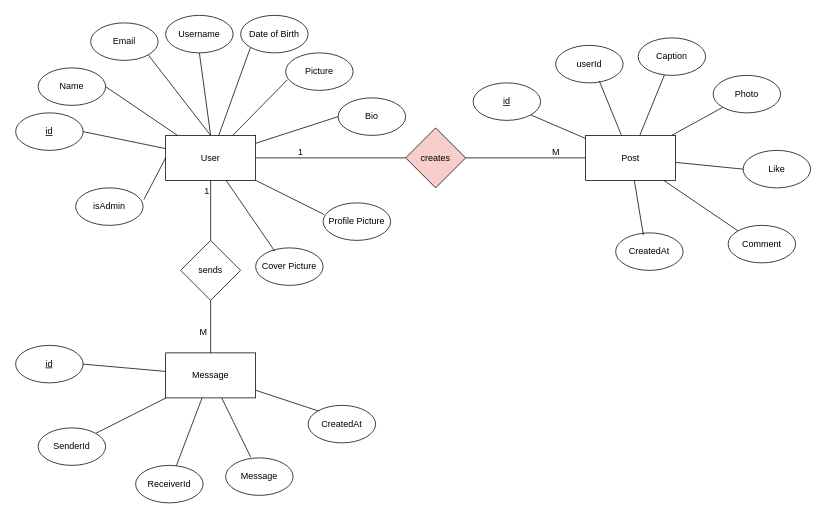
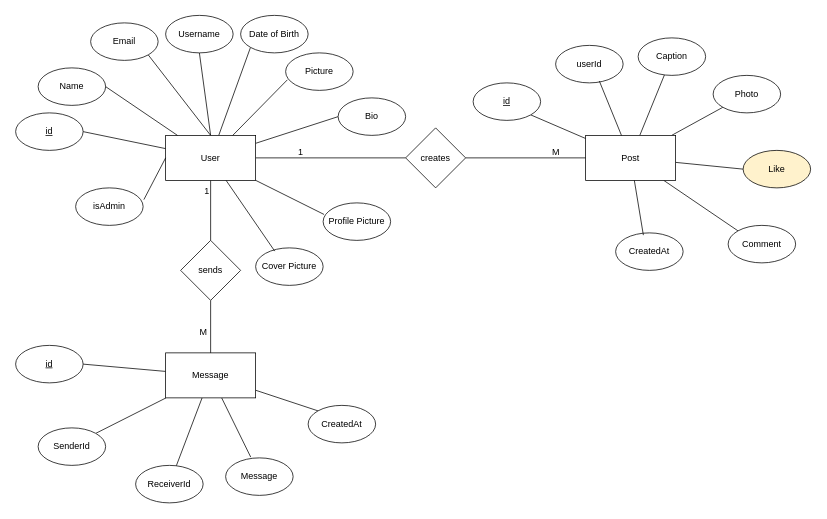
  <mxCell id="0" />
  <mxCell id="1" parent="0" />
  <mxCell id="2" style="edgeStyle=none;html=1;exitX=0.5;exitY=0;exitDx=0;exitDy=0;entryX=1;entryY=1;entryDx=0;entryDy=0;endArrow=none;endFill=0;" parent="1" source="9" target="12" edge="1"><mxGeometry relative="1" as="geometry" /></mxCell>
  <mxCell id="3" style="edgeStyle=none;html=1;exitX=0.5;exitY=0;exitDx=0;exitDy=0;entryX=0.5;entryY=1;entryDx=0;entryDy=0;endArrow=none;endFill=0;" parent="1" source="9" target="13" edge="1"><mxGeometry relative="1" as="geometry" /></mxCell>
  <mxCell id="4" style="edgeStyle=none;html=1;entryX=1;entryY=0.5;entryDx=0;entryDy=0;endArrow=none;endFill=0;" parent="1" source="9" target="10" edge="1"><mxGeometry relative="1" as="geometry" /></mxCell>
  <mxCell id="5" style="edgeStyle=none;html=1;entryX=0;entryY=1;entryDx=0;entryDy=0;endArrow=none;endFill=0;" parent="1" source="9" target="14" edge="1"><mxGeometry relative="1" as="geometry" /></mxCell>
  <mxCell id="6" style="edgeStyle=none;html=1;entryX=0;entryY=0.5;entryDx=0;entryDy=0;endArrow=none;endFill=0;" parent="1" source="9" target="18" edge="1"><mxGeometry relative="1" as="geometry" /></mxCell>
  <mxCell id="7" style="edgeStyle=none;html=1;entryX=0;entryY=0.5;entryDx=0;entryDy=0;endArrow=none;endFill=0;" parent="1" source="9" target="39" edge="1"><mxGeometry relative="1" as="geometry" /></mxCell>
  <mxCell id="8" style="edgeStyle=none;html=1;entryX=0.5;entryY=0;entryDx=0;entryDy=0;endArrow=none;endFill=0;" parent="1" source="9" target="52" edge="1"><mxGeometry relative="1" as="geometry" /></mxCell>
  <mxCell id="9" value="User" style="rounded=0;whiteSpace=wrap;html=1;" parent="1" vertex="1"><mxGeometry x="220" y="180" width="120" height="60" as="geometry" /></mxCell>
  <mxCell id="10" value="&lt;u&gt;id&lt;/u&gt;" style="ellipse;whiteSpace=wrap;html=1;" parent="1" vertex="1"><mxGeometry x="20" y="150" width="90" height="50" as="geometry" /></mxCell>
  <mxCell id="11" value="Name" style="ellipse;whiteSpace=wrap;html=1;" parent="1" vertex="1"><mxGeometry x="50" y="90" width="90" height="50" as="geometry" /></mxCell>
  <mxCell id="12" value="Email" style="ellipse;whiteSpace=wrap;html=1;" parent="1" vertex="1"><mxGeometry y="30" width="90" height="50" as="geometry" x="120" /></mxCell>
  <mxCell id="13" value="Username" style="ellipse;whiteSpace=wrap;html=1;" parent="1" vertex="1"><mxGeometry x="220" y="20" width="90" height="50" as="geometry" /></mxCell>
  <mxCell id="14" value="Date of Birth" style="ellipse;whiteSpace=wrap;html=1;" parent="1" vertex="1"><mxGeometry x="320" y="20" width="90" height="50" as="geometry" /></mxCell>
  <mxCell id="15" value="Picture" style="ellipse;whiteSpace=wrap;html=1;" parent="1" vertex="1"><mxGeometry x="380" y="70" width="90" height="50" as="geometry" /></mxCell>
  <mxCell id="16" value="Profile Picture" style="ellipse;whiteSpace=wrap;html=1;" parent="1" vertex="1"><mxGeometry x="430" y="270" width="90" height="50" as="geometry" /></mxCell>
  <mxCell id="17" value="Cover Picture" style="ellipse;whiteSpace=wrap;html=1;" parent="1" vertex="1"><mxGeometry x="340" y="330" width="90" height="50" as="geometry" /></mxCell>
  <mxCell id="18" value="Bio" style="ellipse;whiteSpace=wrap;html=1;" parent="1" vertex="1"><mxGeometry x="450" y="130" width="90" height="50" as="geometry" /></mxCell>
  <mxCell id="19" style="edgeStyle=none;html=1;entryX=1;entryY=0.5;entryDx=0;entryDy=0;endArrow=none;endFill=0;" parent="1" source="9" target="11" edge="1"><mxGeometry relative="1" as="geometry" /></mxCell>
  <mxCell id="20" style="edgeStyle=none;html=1;entryX=0.026;entryY=0.718;entryDx=0;entryDy=0;entryPerimeter=0;endArrow=none;endFill=0;" parent="1" source="9" target="15" edge="1"><mxGeometry relative="1" as="geometry" /></mxCell>
  <mxCell id="21" style="edgeStyle=none;html=1;entryX=0.014;entryY=0.309;entryDx=0;entryDy=0;entryPerimeter=0;endArrow=none;endFill=0;" parent="1" source="9" target="16" edge="1"><mxGeometry relative="1" as="geometry" /></mxCell>
  <mxCell id="22" style="edgeStyle=none;html=1;entryX=0.283;entryY=0.087;entryDx=0;entryDy=0;entryPerimeter=0;endArrow=none;endFill=0;" parent="1" source="9" target="17" edge="1"><mxGeometry relative="1" as="geometry" /></mxCell>
  <mxCell id="23" style="edgeStyle=none;html=1;entryX=1;entryY=1;entryDx=0;entryDy=0;endArrow=none;endFill=0;" parent="1" source="28" target="29" edge="1"><mxGeometry relative="1" as="geometry" /></mxCell>
  <mxCell id="24" style="edgeStyle=none;html=1;endArrow=none;endFill=0;" parent="1" source="28" target="31" edge="1"><mxGeometry relative="1" as="geometry" /></mxCell>
  <mxCell id="25" style="edgeStyle=none;html=1;endArrow=none;endFill=0;" parent="1" source="28" target="32" edge="1"><mxGeometry relative="1" as="geometry" /></mxCell>
  <mxCell id="26" style="edgeStyle=none;html=1;entryX=0;entryY=0.5;entryDx=0;entryDy=0;endArrow=none;endFill=0;" parent="1" source="28" target="33" edge="1"><mxGeometry relative="1" as="geometry" /></mxCell>
  <mxCell id="27" style="edgeStyle=none;html=1;entryX=0;entryY=0;entryDx=0;entryDy=0;endArrow=none;endFill=0;" parent="1" source="28" target="34" edge="1"><mxGeometry relative="1" as="geometry" /></mxCell>
  <mxCell id="28" value="Post" style="rounded=0;whiteSpace=wrap;html=1;" parent="1" vertex="1"><mxGeometry x="780" y="180" width="120" height="60" as="geometry" /></mxCell>
  <mxCell id="29" value="&lt;u&gt;id&lt;/u&gt;" style="ellipse;whiteSpace=wrap;html=1;" parent="1" vertex="1"><mxGeometry x="630" y="110" width="90" height="50" as="geometry" /></mxCell>
  <mxCell id="30" value="userId" style="ellipse;whiteSpace=wrap;html=1;" parent="1" vertex="1"><mxGeometry x="740" y="60" width="90" height="50" as="geometry" /></mxCell>
  <mxCell id="31" value="Caption" style="ellipse;whiteSpace=wrap;html=1;" parent="1" vertex="1"><mxGeometry x="850" width="90" height="50" as="geometry" y="50" /></mxCell>
  <mxCell id="32" value="Photo" style="ellipse;whiteSpace=wrap;html=1;" parent="1" vertex="1"><mxGeometry x="950" y="100" width="90" height="50" as="geometry" /></mxCell>
- <mxCell id="33" value="Like" style="ellipse;whiteSpace=wrap;html=1;" parent="1" vertex="1"><mxGeometry x="990" y="200" width="90" height="50" as="geometry" /></mxCell>
+ <mxCell id="33" value="Like" style="ellipse;whiteSpace=wrap;html=1;fillColor=#fff2cc;" parent="1" vertex="1"><mxGeometry x="990" y="200" width="90" height="50" as="geometry" /></mxCell>
  <mxCell id="34" value="Comment" style="ellipse;whiteSpace=wrap;html=1;" parent="1" vertex="1"><mxGeometry x="970" y="300" width="90" height="50" as="geometry" /></mxCell>
  <mxCell id="35" style="edgeStyle=none;html=1;entryX=0.648;entryY=0.953;entryDx=0;entryDy=0;entryPerimeter=0;endArrow=none;endFill=0;" parent="1" source="28" target="30" edge="1"><mxGeometry relative="1" as="geometry" /></mxCell>
  <mxCell id="36" value="CreatedAt" style="ellipse;whiteSpace=wrap;html=1;" parent="1" vertex="1"><mxGeometry x="820" y="310" width="90" height="50" as="geometry" /></mxCell>
  <mxCell id="37" style="edgeStyle=none;html=1;entryX=0.411;entryY=0.06;entryDx=0;entryDy=0;entryPerimeter=0;endArrow=none;endFill=0;" parent="1" source="28" target="36" edge="1"><mxGeometry relative="1" as="geometry" /></mxCell>
  <mxCell id="38" style="edgeStyle=none;html=1;entryX=0;entryY=0.5;entryDx=0;entryDy=0;endArrow=none;endFill=0;" parent="1" source="39" target="28" edge="1"><mxGeometry relative="1" as="geometry" /></mxCell>
- <mxCell id="39" value="creates" style="rhombus;whiteSpace=wrap;html=1;fillColor=#f8cecc;" parent="1" vertex="1"><mxGeometry x="540" y="170" width="80" height="80" as="geometry" /></mxCell>
+ <mxCell id="39" value="creates" style="rhombus;whiteSpace=wrap;html=1;" parent="1" vertex="1"><mxGeometry x="540" y="170" width="80" height="80" as="geometry" /></mxCell>
  <mxCell id="40" style="edgeStyle=none;html=1;entryX=1;entryY=0.5;entryDx=0;entryDy=0;endArrow=none;endFill=0;" parent="1" source="45" target="46" edge="1"><mxGeometry relative="1" as="geometry" /></mxCell>
  <mxCell id="41" style="edgeStyle=none;html=1;entryX=1;entryY=0;entryDx=0;entryDy=0;endArrow=none;endFill=0;" parent="1" source="45" target="47" edge="1"><mxGeometry relative="1" as="geometry" /></mxCell>
  <mxCell id="42" style="edgeStyle=none;html=1;endArrow=none;endFill=0;" parent="1" source="45" target="48" edge="1"><mxGeometry relative="1" as="geometry" /></mxCell>
  <mxCell id="43" style="edgeStyle=none;html=1;entryX=0.372;entryY=-0.02;entryDx=0;entryDy=0;entryPerimeter=0;endArrow=none;endFill=0;" parent="1" source="45" target="49" edge="1"><mxGeometry relative="1" as="geometry" /></mxCell>
  <mxCell id="44" style="edgeStyle=none;html=1;entryX=0;entryY=0;entryDx=0;entryDy=0;endArrow=none;endFill=0;" parent="1" source="45" target="50" edge="1"><mxGeometry relative="1" as="geometry" /></mxCell>
  <mxCell id="45" value="Message" style="rounded=0;whiteSpace=wrap;html=1;" parent="1" vertex="1"><mxGeometry x="220" y="470" width="120" height="60" as="geometry" /></mxCell>
  <mxCell id="46" value="&lt;u&gt;id&lt;/u&gt;" style="ellipse;whiteSpace=wrap;html=1;" parent="1" vertex="1"><mxGeometry x="20" y="460" width="90" height="50" as="geometry" /></mxCell>
  <mxCell id="47" value="SenderId" style="ellipse;whiteSpace=wrap;html=1;" parent="1" vertex="1"><mxGeometry x="50" y="570" width="90" height="50" as="geometry" /></mxCell>
  <mxCell id="48" value="ReceiverId" style="ellipse;whiteSpace=wrap;html=1;" parent="1" vertex="1"><mxGeometry x="180" y="620" width="90" height="50" as="geometry" /></mxCell>
  <mxCell id="49" value="Message" style="ellipse;whiteSpace=wrap;html=1;" parent="1" vertex="1"><mxGeometry x="300" y="610" width="90" height="50" as="geometry" /></mxCell>
  <mxCell id="50" value="CreatedAt" style="ellipse;whiteSpace=wrap;html=1;" parent="1" vertex="1"><mxGeometry x="410" y="540" width="90" height="50" as="geometry" /></mxCell>
  <mxCell id="51" style="edgeStyle=none;html=1;endArrow=none;endFill=0;" parent="1" source="52" target="45" edge="1"><mxGeometry relative="1" as="geometry" /></mxCell>
  <mxCell id="52" value="sends" style="rhombus;whiteSpace=wrap;html=1;" parent="1" vertex="1"><mxGeometry x="240" y="320" width="80" height="80" as="geometry" /></mxCell>
  <mxCell id="53" value="1" style="text;html=1;align=center;verticalAlign=middle;resizable=0;points=[];autosize=1;strokeColor=none;fillColor=none;" parent="1" vertex="1"><mxGeometry x="385" y="188" width="30" height="30" as="geometry" /></mxCell>
  <mxCell id="54" value="M" style="text;html=1;align=center;verticalAlign=middle;resizable=0;points=[];autosize=1;strokeColor=none;fillColor=none;" parent="1" vertex="1"><mxGeometry x="725" y="188" width="30" height="30" as="geometry" /></mxCell>
  <mxCell id="55" value="1" style="text;html=1;align=center;verticalAlign=middle;resizable=0;points=[];autosize=1;strokeColor=none;fillColor=none;" parent="1" vertex="1"><mxGeometry x="260" y="240" width="30" height="30" as="geometry" /></mxCell>
  <mxCell id="56" value="M" style="text;html=1;align=center;verticalAlign=middle;resizable=0;points=[];autosize=1;strokeColor=none;fillColor=none;" parent="1" vertex="1"><mxGeometry x="255" y="428" width="30" height="30" as="geometry" /></mxCell>
  <mxCell id="57" value="isAdmin" style="ellipse;whiteSpace=wrap;html=1;" vertex="1" parent="1"><mxGeometry x="100" y="250" width="90" height="50" as="geometry" /></mxCell>
  <mxCell id="58" style="edgeStyle=none;html=1;exitX=0;exitY=0.5;exitDx=0;exitDy=0;entryX=1.011;entryY=0.313;entryDx=0;entryDy=0;entryPerimeter=0;endArrow=none;endFill=0;" edge="1" parent="1" source="9" target="57"><mxGeometry relative="1" as="geometry" /></mxCell>
